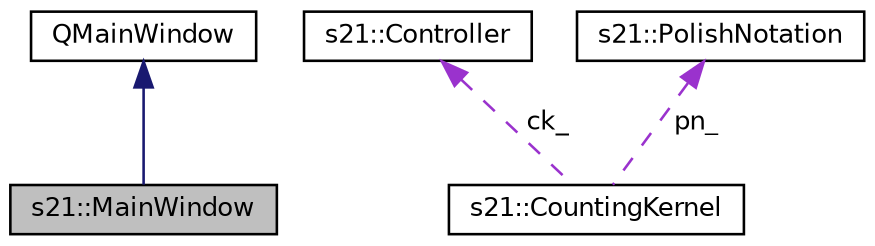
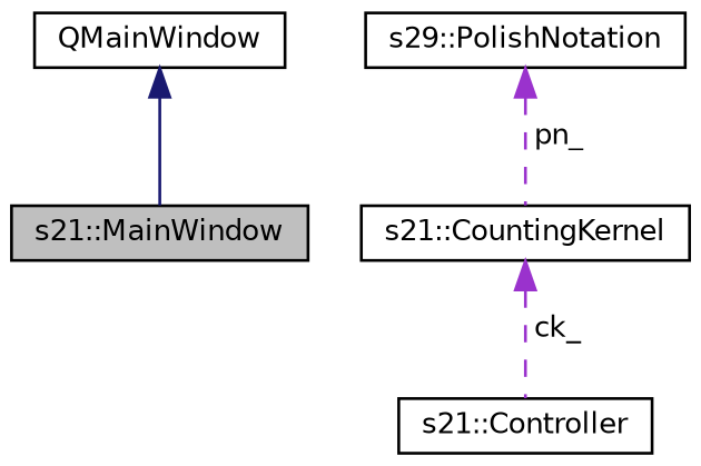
  digraph {
    node [color=black fillcolor=white fontname=Helvetica fontsize=10 shape=record style=filled]
    edge [color=darkorchid3 dir=back fontname=Helvetica fontsize=10 labelfontname=Helvetica labelfontsize=10 style=dashed]
    n1 [fillcolor=grey75 fontcolor=black height=0.2 label="s21::MainWindow" width=0.4]
    n2 [height=0.2 label=QMainWindow width=0.4]
    n3 [height=0.2 label="s21::Controller" width=0.4]
    n4 [height=0.2 label="s21::CountingKernel" width=0.4]
-   n5 [height=0.2 label="s21::PolishNotation" width=0.4]
+   n5 [height=0.2 label="s29::PolishNotation" width=0.4]
    n2 -> n1 [color=midnightblue style=solid]
-   n3 -> n4 [label=" ck_"]
+   n4 -> n3 [label=" ck_"]
    n5 -> n4 [label=" pn_"]
  }
